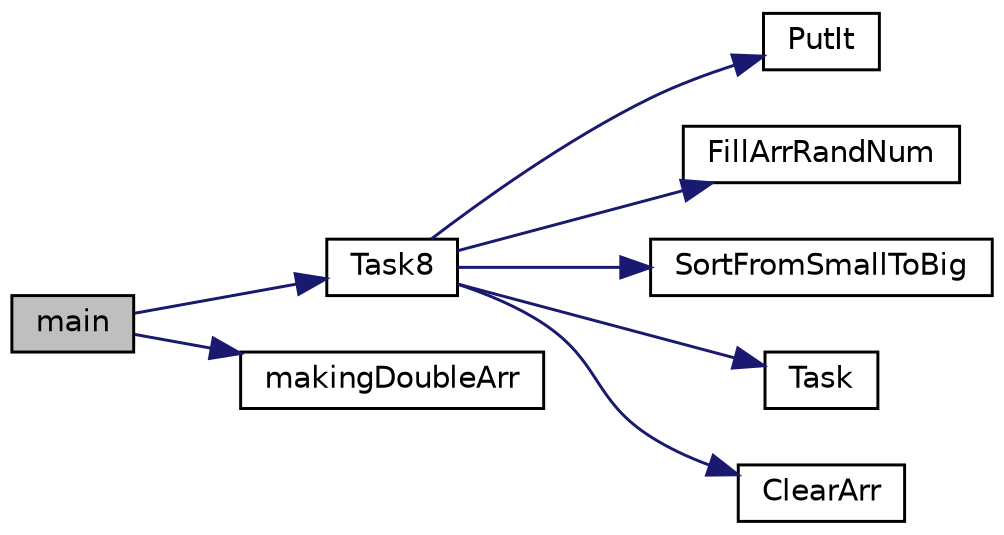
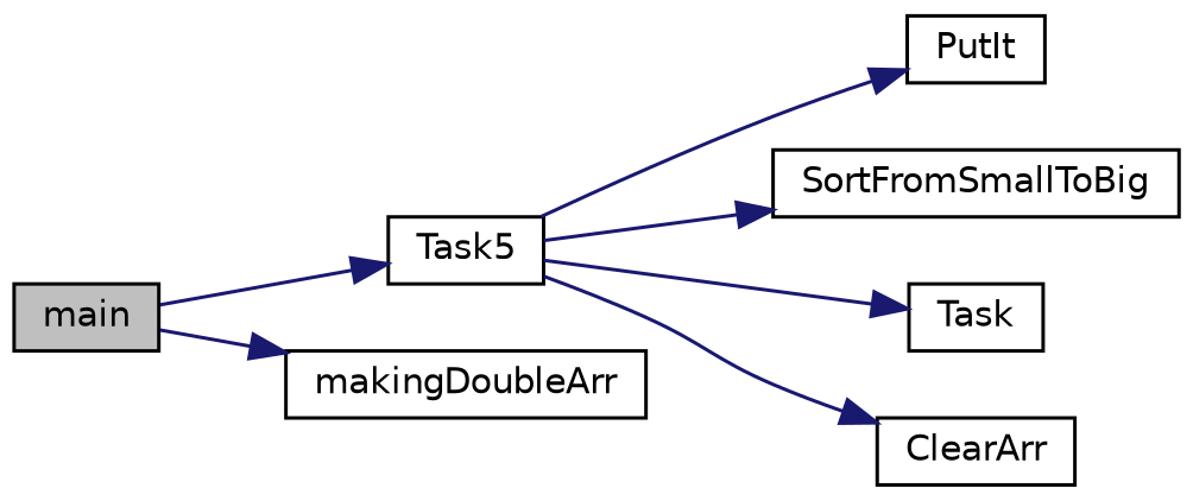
  digraph {
    rankdir=LR
    node [color=black fillcolor=white fontname=Helvetica fontsize=10 shape=record style=filled]
    edge [color=midnightblue fontname=Helvetica fontsize=10 labelfontname=Helvetica labelfontsize=10 style=solid]
    n1 [fillcolor=grey75 fontcolor=black height=0.2 label=main width=0.4]
-   n2 [height=0.2 label=Task8 width=0.4]
+   n2 [height=0.2 label=Task5 width=0.4]
    n3 [height=0.2 label=makingDoubleArr width=0.4]
    n4 [height=0.2 label=PutIt width=0.4]
-   n5 [height=0.2 label=FillArrRandNum width=0.4]
    n6 [height=0.2 label=SortFromSmallToBig width=0.4]
    n7 [height=0.2 label=Task width=0.4]
    n8 [height=0.2 label=ClearArr width=0.4]
    n1 -> n2
    n1 -> n3
    n2 -> n4
-   n2 -> n5
    n2 -> n6
    n2 -> n7
    n2 -> n8
  }
